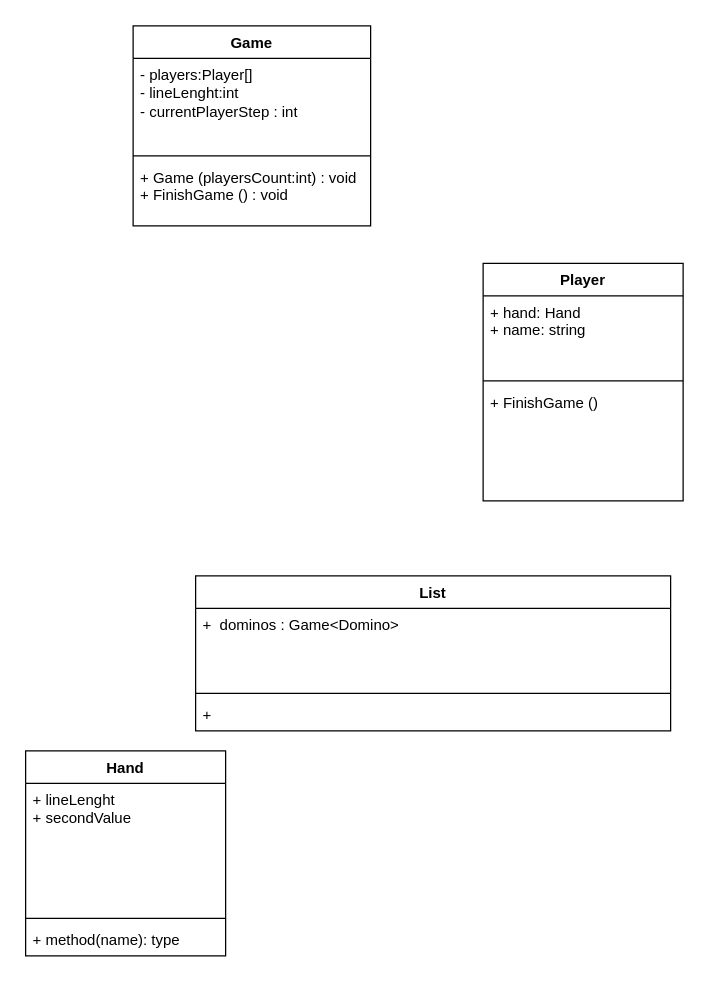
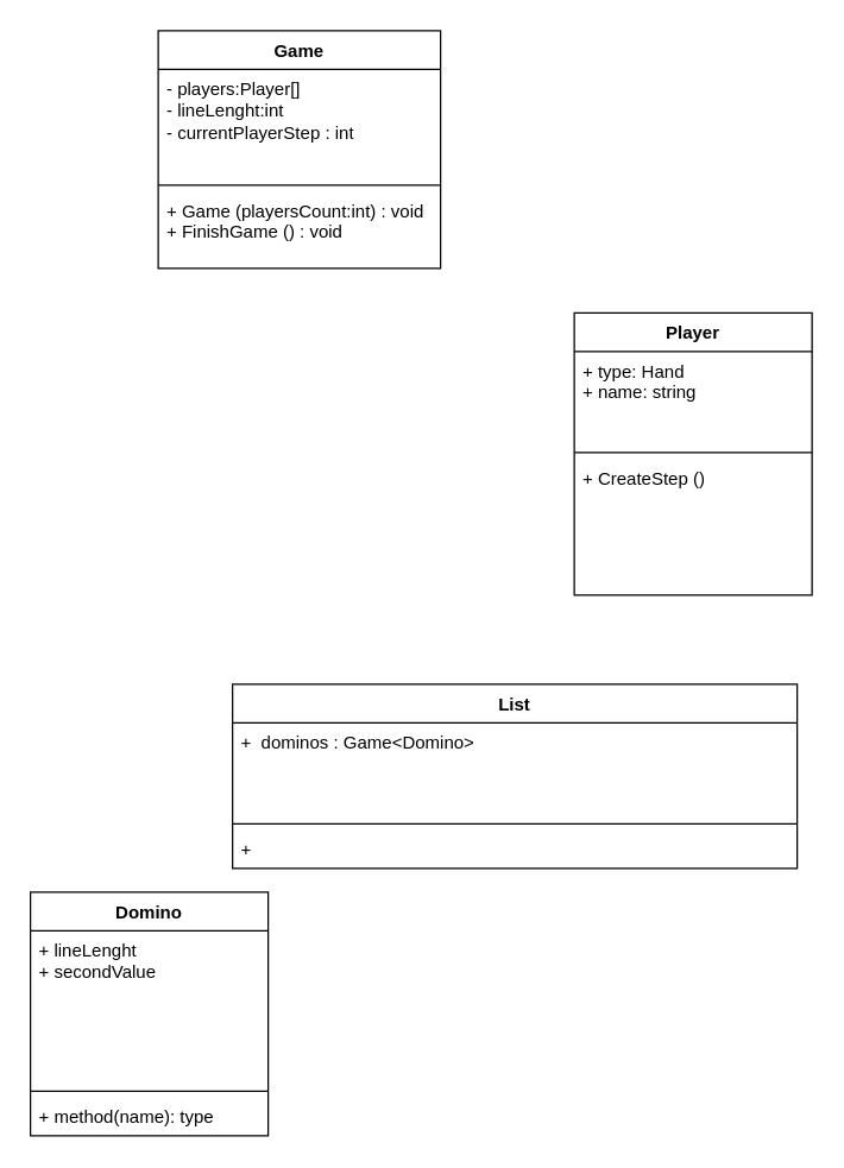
  <mxCell id="0" />
  <mxCell id="1" parent="0" />
  <mxCell id="2" value="Game" style="swimlane;fontStyle=1;align=center;verticalAlign=top;childLayout=stackLayout;horizontal=1;startSize=26;horizontalStack=0;resizeParent=1;resizeParentMax=0;resizeLast=0;collapsible=1;marginBottom=0;whiteSpace=wrap;html=1;" vertex="1" parent="1"><mxGeometry x="106" y="20" width="190" height="160" as="geometry"><mxRectangle x="340" y="90" width="70" height="30" as="alternateBounds" /></mxGeometry></mxCell>
  <mxCell id="3" value="- players:Player[]&lt;br&gt;- lineLenght:int&lt;br&gt;- currentPlayerStep : int" style="text;strokeColor=none;fillColor=none;align=left;verticalAlign=top;spacingLeft=4;spacingRight=4;overflow=hidden;rotatable=0;points=[[0,0.5],[1,0.5]];portConstraint=eastwest;whiteSpace=wrap;html=1;" vertex="1" parent="2"><mxGeometry y="26" width="190" height="74" as="geometry" /></mxCell>
  <mxCell id="4" value="" style="line;strokeWidth=1;fillColor=none;align=left;verticalAlign=middle;spacingTop=-1;spacingLeft=3;spacingRight=3;rotatable=0;labelPosition=right;points=[];portConstraint=eastwest;strokeColor=inherit;" vertex="1" parent="2"><mxGeometry y="100" width="190" height="8" as="geometry" /></mxCell>
  <mxCell id="5" value="+ Game (playersCount:int) : void&lt;br&gt;+ FinishGame () : void" style="text;strokeColor=none;fillColor=none;align=left;verticalAlign=top;spacingLeft=4;spacingRight=4;overflow=hidden;rotatable=0;points=[[0,0.5],[1,0.5]];portConstraint=eastwest;whiteSpace=wrap;html=1;" vertex="1" parent="2"><mxGeometry y="108" width="190" height="52" as="geometry" /></mxCell>
  <mxCell id="6" value="Player" style="swimlane;fontStyle=1;align=center;verticalAlign=top;childLayout=stackLayout;horizontal=1;startSize=26;horizontalStack=0;resizeParent=1;resizeParentMax=0;resizeLast=0;collapsible=1;marginBottom=0;whiteSpace=wrap;html=1;" vertex="1" parent="1"><mxGeometry x="386" y="210" width="160" height="190" as="geometry" /></mxCell>
- <mxCell id="7" value="+ hand: Hand&lt;br&gt;+ name: string" style="text;strokeColor=none;fillColor=none;align=left;verticalAlign=top;spacingLeft=4;spacingRight=4;overflow=hidden;rotatable=0;points=[[0,0.5],[1,0.5]];portConstraint=eastwest;whiteSpace=wrap;html=1;" vertex="1" parent="6"><mxGeometry y="26" width="160" height="64" as="geometry" /></mxCell>
+ <mxCell id="7" value="+ type: Hand&lt;br&gt;+ name: string" style="text;strokeColor=none;fillColor=none;align=left;verticalAlign=top;spacingLeft=4;spacingRight=4;overflow=hidden;rotatable=0;points=[[0,0.5],[1,0.5]];portConstraint=eastwest;whiteSpace=wrap;html=1;" vertex="1" parent="6"><mxGeometry y="26" width="160" height="64" as="geometry" /></mxCell>
  <mxCell id="8" value="" style="line;strokeWidth=1;fillColor=none;align=left;verticalAlign=middle;spacingTop=-1;spacingLeft=3;spacingRight=3;rotatable=0;labelPosition=right;points=[];portConstraint=eastwest;strokeColor=inherit;" vertex="1" parent="6"><mxGeometry y="90" width="160" height="8" as="geometry" /></mxCell>
- <mxCell id="9" value="+ FinishGame ()" style="text;strokeColor=none;fillColor=none;align=left;verticalAlign=top;spacingLeft=4;spacingRight=4;overflow=hidden;rotatable=0;points=[[0,0.5],[1,0.5]];portConstraint=eastwest;whiteSpace=wrap;html=1;" vertex="1" parent="6"><mxGeometry y="98" width="160" height="92" as="geometry" /></mxCell>
+ <mxCell id="9" value="+ CreateStep ()" style="text;strokeColor=none;fillColor=none;align=left;verticalAlign=top;spacingLeft=4;spacingRight=4;overflow=hidden;rotatable=0;points=[[0,0.5],[1,0.5]];portConstraint=eastwest;whiteSpace=wrap;html=1;" vertex="1" parent="6"><mxGeometry y="98" width="160" height="92" as="geometry" /></mxCell>
  <mxCell id="10" value="List" style="swimlane;fontStyle=1;align=center;verticalAlign=top;childLayout=stackLayout;horizontal=1;startSize=26;horizontalStack=0;resizeParent=1;resizeParentMax=0;resizeLast=0;collapsible=1;marginBottom=0;whiteSpace=wrap;html=1;" vertex="1" parent="1"><mxGeometry x="156" y="460" width="380" height="124" as="geometry" /></mxCell>
  <mxCell id="11" value="+&amp;nbsp; dominos : Game&amp;lt;Domino&amp;gt;" style="text;strokeColor=none;fillColor=none;align=left;verticalAlign=top;spacingLeft=4;spacingRight=4;overflow=hidden;rotatable=0;points=[[0,0.5],[1,0.5]];portConstraint=eastwest;whiteSpace=wrap;html=1;" vertex="1" parent="10"><mxGeometry y="26" width="380" height="64" as="geometry" /></mxCell>
  <mxCell id="12" value="" style="line;strokeWidth=1;fillColor=none;align=left;verticalAlign=middle;spacingTop=-1;spacingLeft=3;spacingRight=3;rotatable=0;labelPosition=right;points=[];portConstraint=eastwest;strokeColor=inherit;" vertex="1" parent="10"><mxGeometry y="90" width="380" height="8" as="geometry" /></mxCell>
  <mxCell id="13" value="+&amp;nbsp;" style="text;strokeColor=none;fillColor=none;align=left;verticalAlign=top;spacingLeft=4;spacingRight=4;overflow=hidden;rotatable=0;points=[[0,0.5],[1,0.5]];portConstraint=eastwest;whiteSpace=wrap;html=1;" vertex="1" parent="10"><mxGeometry y="98" width="380" height="26" as="geometry" /></mxCell>
- <mxCell id="14" value="Hand" style="swimlane;fontStyle=1;align=center;verticalAlign=top;childLayout=stackLayout;horizontal=1;startSize=26;horizontalStack=0;resizeParent=1;resizeParentMax=0;resizeLast=0;collapsible=1;marginBottom=0;whiteSpace=wrap;html=1;" vertex="1" parent="1"><mxGeometry x="20" y="600" width="160" height="164" as="geometry" /></mxCell>
+ <mxCell id="14" value="Domino" style="swimlane;fontStyle=1;align=center;verticalAlign=top;childLayout=stackLayout;horizontal=1;startSize=26;horizontalStack=0;resizeParent=1;resizeParentMax=0;resizeLast=0;collapsible=1;marginBottom=0;whiteSpace=wrap;html=1;" vertex="1" parent="1"><mxGeometry x="20" y="600" width="160" height="164" as="geometry" /></mxCell>
  <mxCell id="15" value="+ lineLenght&lt;br&gt;+ secondValue" style="text;strokeColor=none;fillColor=none;align=left;verticalAlign=top;spacingLeft=4;spacingRight=4;overflow=hidden;rotatable=0;points=[[0,0.5],[1,0.5]];portConstraint=eastwest;whiteSpace=wrap;html=1;" vertex="1" parent="14"><mxGeometry y="26" width="160" height="104" as="geometry" /></mxCell>
  <mxCell id="16" value="" style="line;strokeWidth=1;fillColor=none;align=left;verticalAlign=middle;spacingTop=-1;spacingLeft=3;spacingRight=3;rotatable=0;labelPosition=right;points=[];portConstraint=eastwest;strokeColor=inherit;" vertex="1" parent="14"><mxGeometry y="130" width="160" height="8" as="geometry" /></mxCell>
  <mxCell id="17" value="+ method(name): type" style="text;strokeColor=none;fillColor=none;align=left;verticalAlign=top;spacingLeft=4;spacingRight=4;overflow=hidden;rotatable=0;points=[[0,0.5],[1,0.5]];portConstraint=eastwest;whiteSpace=wrap;html=1;" vertex="1" parent="14"><mxGeometry y="138" width="160" height="26" as="geometry" /></mxCell>
